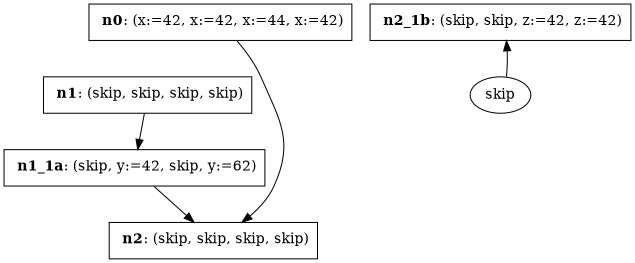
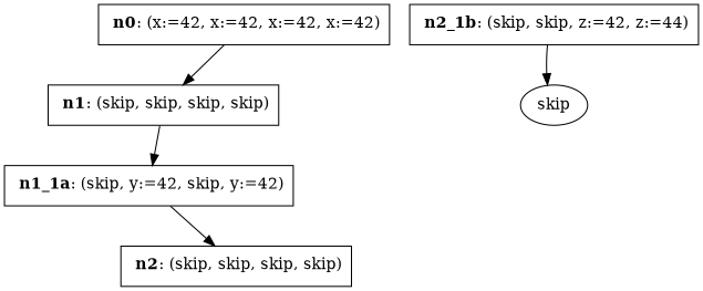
  digraph {
    node [shape=box]
-   n1 [label=< <B>n0</B>: (x:=42, x:=42, x:=44, x:=42)>]
+   n1 [label=< <B>n0</B>: (x:=42, x:=42, x:=42, x:=42)>]
    n2 [label=< <B>n1</B>: (skip, skip, skip, skip)>]
-   n3 [label=< <B>n1_1a</B>: (skip, y:=42, skip, y:=62)>]
+   n3 [label=< <B>n1_1a</B>: (skip, y:=42, skip, y:=42)>]
    n4 [label=< <B>n2</B>: (skip, skip, skip, skip)>]
-   n5 [label=< <B>n2_1b</B>: (skip, skip, z:=42, z:=42)>]
+   n5 [label=< <B>n2_1b</B>: (skip, skip, z:=42, z:=44)>]
    n6 [label=skip shape=""]
-   n1 -> n4
+   n1 -> n2
    n2 -> n3
    n3 -> n4
-   n6 -> n5
+   n5 -> n6
  }
